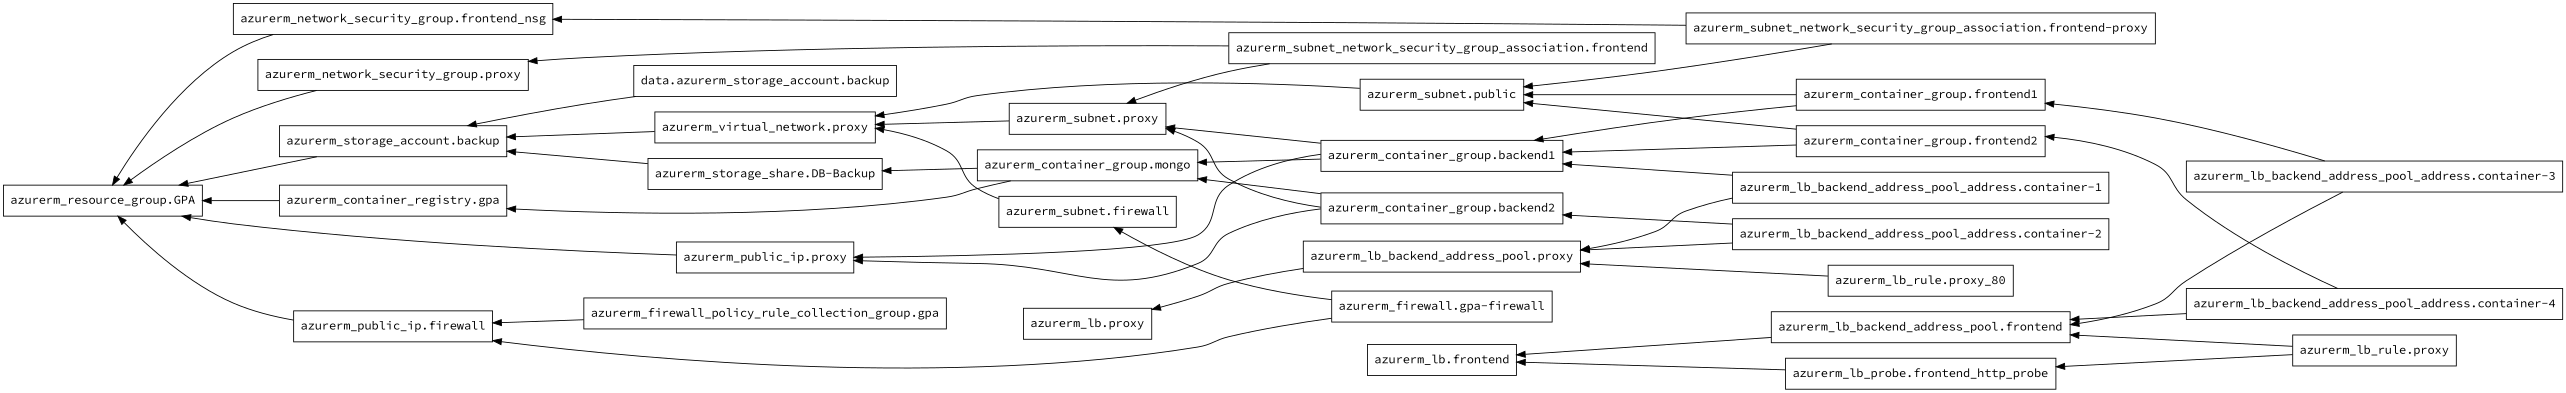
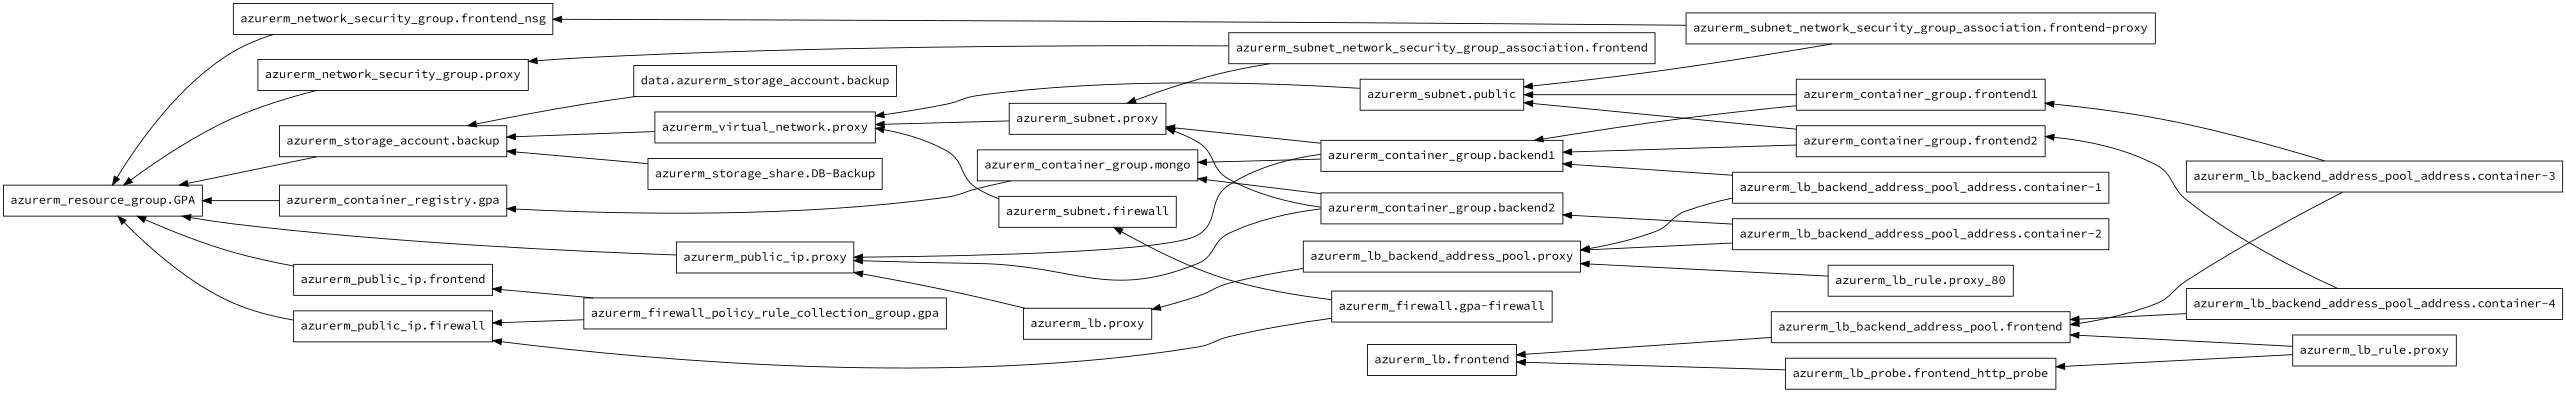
  digraph {
    fontname="Source Code Pro"
    rankdir=RL
    node [fontname="Source Code Pro" shape=rect]
    edge [fontname="Source Code Pro"]
    n1 [label="data.azurerm_storage_account.backup"]
    n2 [label="azurerm_storage_account.backup"]
    n3 [label="azurerm_resource_group.GPA"]
    n4 [label="azurerm_container_group.backend1"]
    n5 [label="azurerm_container_group.mongo"]
    n6 [label="azurerm_public_ip.proxy"]
    n7 [label="azurerm_subnet.proxy"]
    n8 [label="azurerm_container_registry.gpa"]
    n9 [label="azurerm_storage_share.DB-Backup"]
    n10 [label="azurerm_virtual_network.proxy"]
    n11 [label="azurerm_container_group.backend2"]
    n12 [label="azurerm_container_group.frontend1"]
    n13 [label="azurerm_subnet.public"]
    n14 [label="azurerm_container_group.frontend2"]
    n15 [label="azurerm_firewall.gpa-firewall"]
    n16 [label="azurerm_public_ip.firewall"]
    n17 [label="azurerm_subnet.firewall"]
    n18 [label="azurerm_firewall_policy_rule_collection_group.gpa"]
+   n19 [label="azurerm_public_ip.frontend"]
    n20 [label="azurerm_lb.frontend"]
    n21 [label="azurerm_lb.proxy"]
    n22 [label="azurerm_lb_backend_address_pool.frontend"]
    n23 [label="azurerm_lb_backend_address_pool.proxy"]
    n24 [label="azurerm_lb_backend_address_pool_address.container-1"]
    n25 [label="azurerm_lb_backend_address_pool_address.container-2"]
    n26 [label="azurerm_lb_backend_address_pool_address.container-3"]
    n27 [label="azurerm_lb_backend_address_pool_address.container-4"]
    n28 [label="azurerm_lb_probe.frontend_http_probe"]
    n29 [label="azurerm_lb_rule.proxy"]
    n30 [label="azurerm_lb_rule.proxy_80"]
    n31 [label="azurerm_network_security_group.frontend_nsg"]
    n32 [label="azurerm_network_security_group.proxy"]
    n33 [label="azurerm_subnet_network_security_group_association.frontend-proxy"]
    n34 [label="azurerm_subnet_network_security_group_association.frontend"]
    n1 -> n2
    n2 -> n3
    n4 -> n5
    n4 -> n6
    n4 -> n7
    n5 -> n8
-   n5 -> n9
    n6 -> n3
    n7 -> n10
    n8 -> n3
    n9 -> n2
    n10 -> n2
    n11 -> n5
    n11 -> n6
    n11 -> n7
    n12 -> n4
    n12 -> n13
    n13 -> n10
    n14 -> n4
    n14 -> n13
    n15 -> n16
    n15 -> n17
    n16 -> n3
    n17 -> n10
    n18 -> n16
+   n18 -> n19
+   n19 -> n3
+   n21 -> n6
    n22 -> n20
    n23 -> n21
    n24 -> n4
    n24 -> n23
    n25 -> n11
    n25 -> n23
    n26 -> n12
    n26 -> n22
    n27 -> n14
    n27 -> n22
    n28 -> n20
    n29 -> n22
    n29 -> n28
    n30 -> n23
    n31 -> n3
    n32 -> n3
    n33 -> n13
    n33 -> n31
    n34 -> n7
    n34 -> n32
  }
